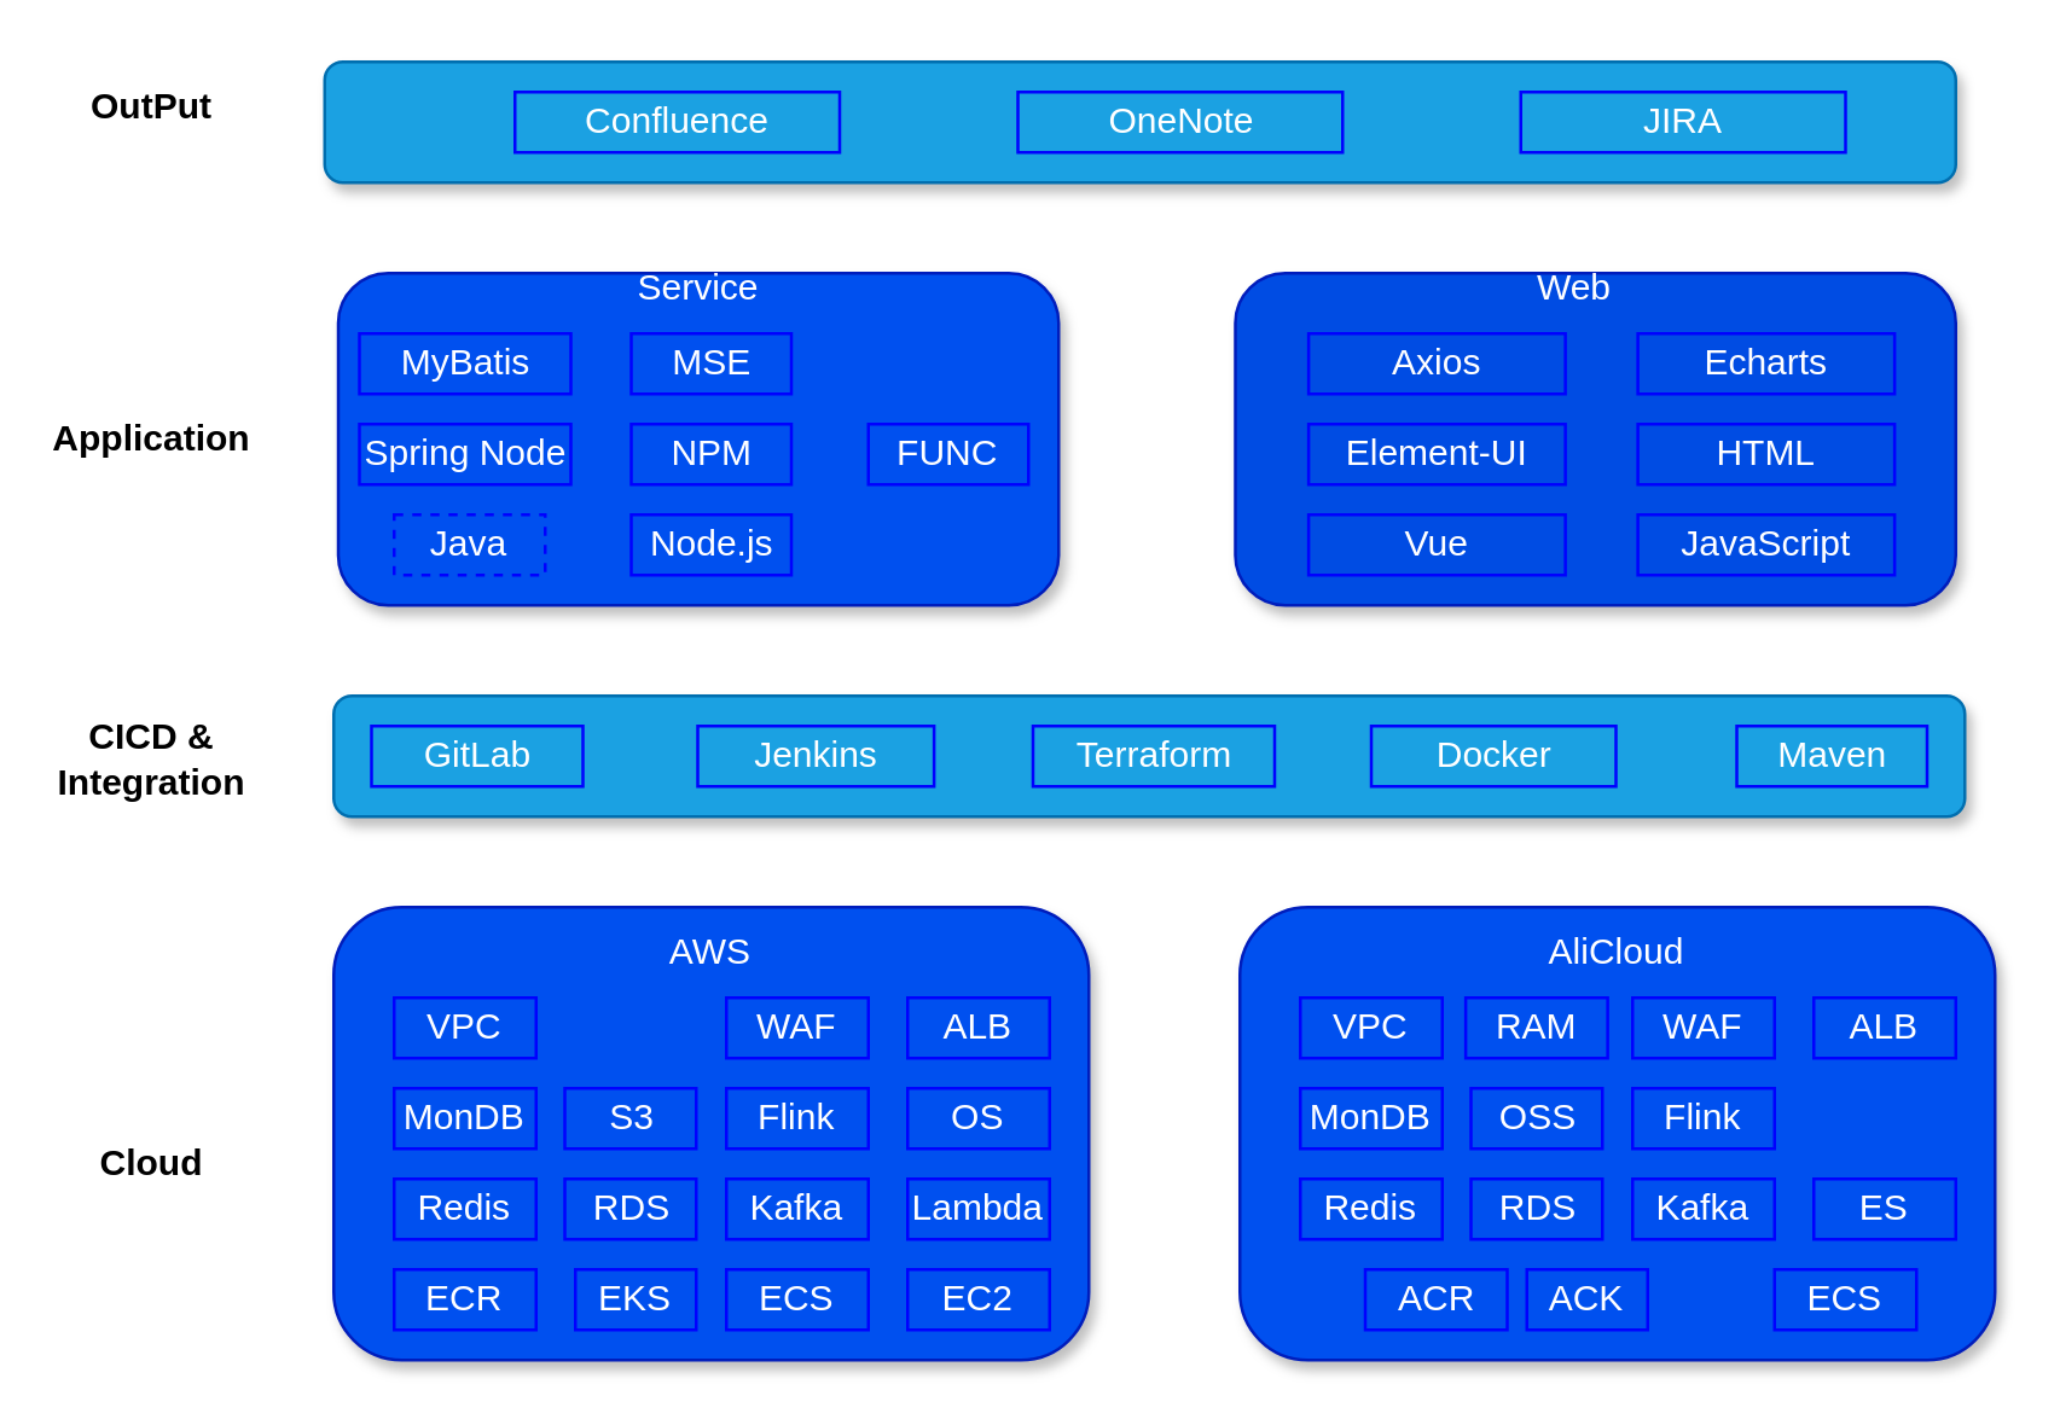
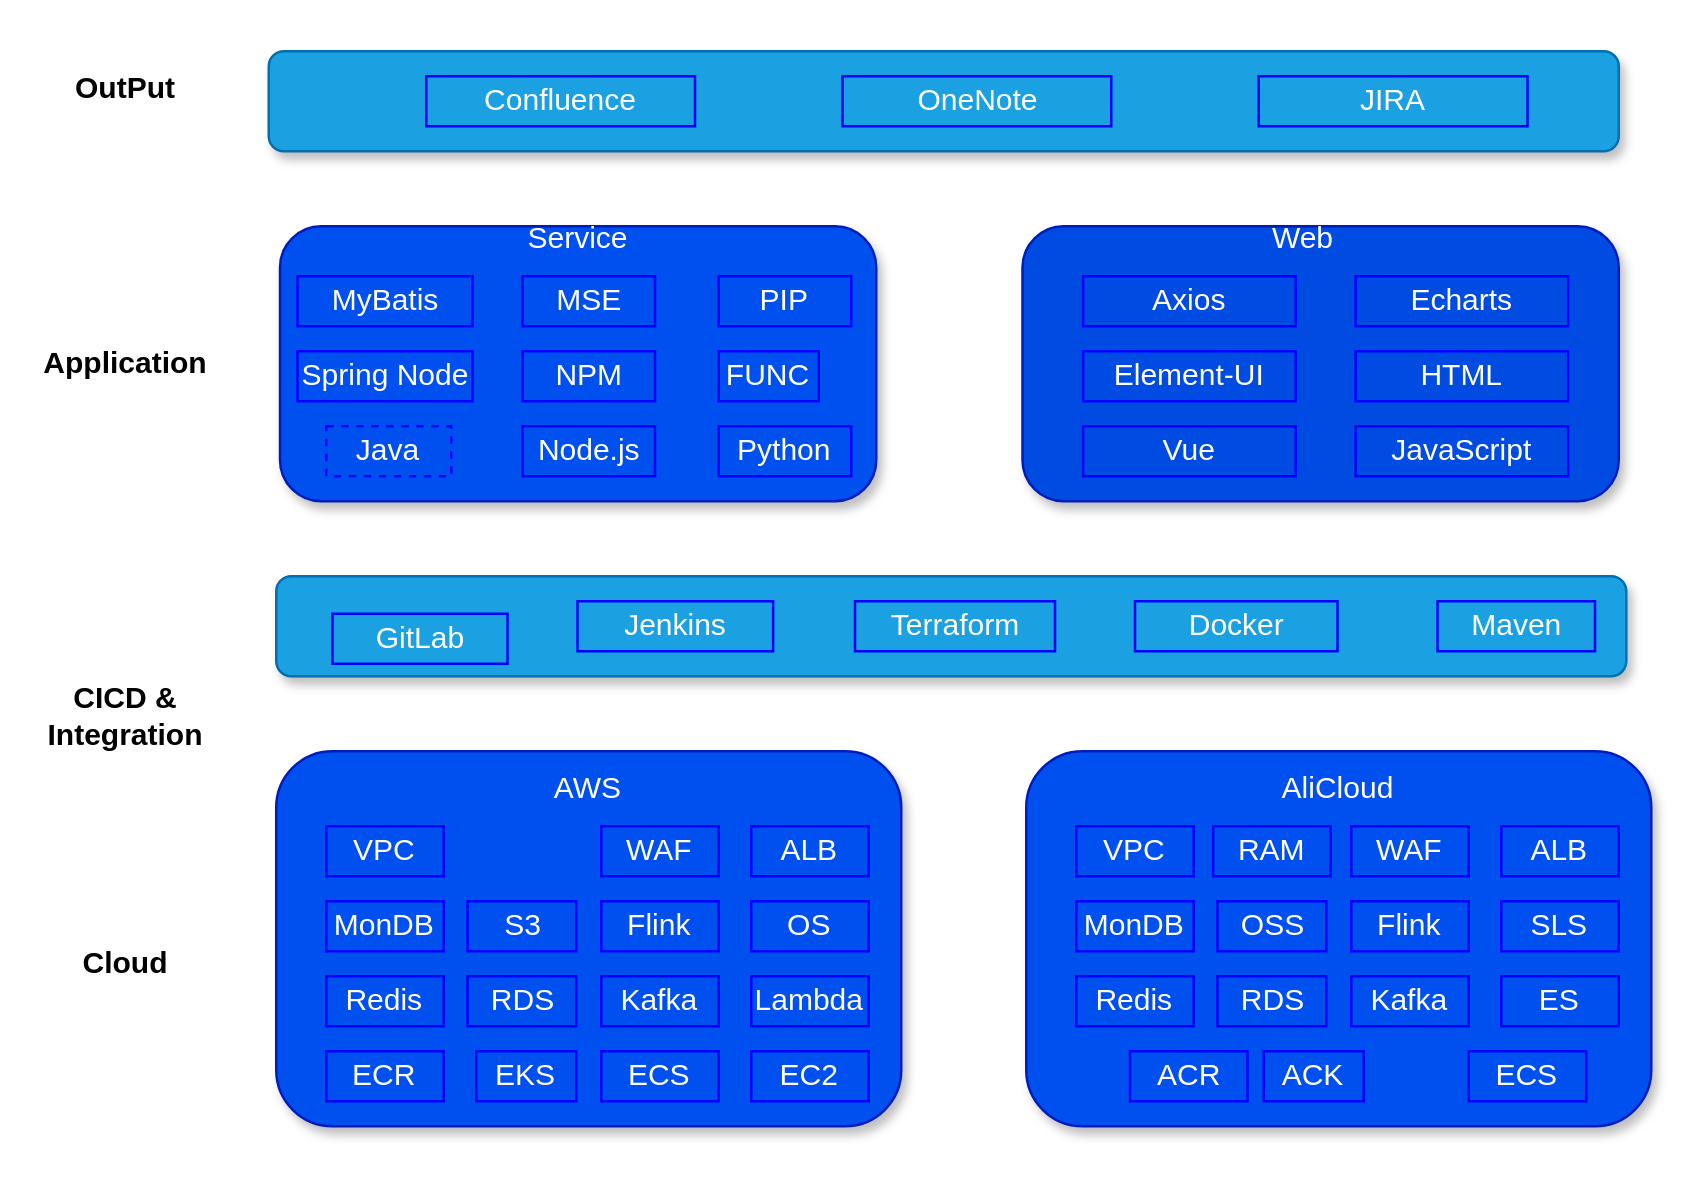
  <mxCell id="0" />
  <mxCell id="1" parent="0" />
  <mxCell id="2" value="" style="rounded=1;whiteSpace=wrap;html=1;glass=0;shadow=1;fillColor=#0050ef;strokeColor=#001DBC;fontStyle=1;fontColor=#ffffff;" vertex="1" parent="1"><mxGeometry x="110" y="300" width="250" height="150" as="geometry" /></mxCell>
- <mxCell id="3" value="CICD &amp;amp;&lt;br&gt;Integration" style="text;html=1;align=center;verticalAlign=middle;whiteSpace=wrap;rounded=0;fontStyle=1" vertex="1" parent="1"><mxGeometry x="20" y="236" width="60" height="30" as="geometry" /></mxCell>
+ <mxCell id="3" value="CICD &amp;amp;&lt;br&gt;Integration" style="text;html=1;align=center;verticalAlign=middle;whiteSpace=wrap;rounded=0;fontStyle=1" vertex="1" parent="1"><mxGeometry x="20" y="271" width="60" height="30" as="geometry" /></mxCell>
  <mxCell id="4" value="EKS" style="rounded=0;whiteSpace=wrap;html=1;fillColor=none;strokeColor=#0000FF;fontColor=#FFFFFF;" vertex="1" parent="1"><mxGeometry x="190" y="420" width="40" height="20" as="geometry" /></mxCell>
  <mxCell id="5" value="ECR" style="rounded=0;whiteSpace=wrap;html=1;fillColor=none;strokeColor=#0000FF;fontColor=#FFFFFF;" vertex="1" parent="1"><mxGeometry x="130" y="420" width="47" height="20" as="geometry" /></mxCell>
  <mxCell id="6" value="ECS" style="rounded=0;whiteSpace=wrap;html=1;fillColor=none;strokeColor=#0000FF;fontColor=#FFFFFF;" vertex="1" parent="1"><mxGeometry x="240" y="420" width="47" height="20" as="geometry" /></mxCell>
  <mxCell id="7" value="EC2" style="rounded=0;whiteSpace=wrap;html=1;fillColor=none;strokeColor=#0000FF;fontColor=#FFFFFF;" vertex="1" parent="1"><mxGeometry x="300" y="420" width="47" height="20" as="geometry" /></mxCell>
  <mxCell id="8" value="Redis" style="rounded=0;whiteSpace=wrap;html=1;fillColor=none;strokeColor=#0000FF;fontColor=#FFFFFF;" vertex="1" parent="1"><mxGeometry x="130" y="390" width="47" height="20" as="geometry" /></mxCell>
  <mxCell id="9" value="RDS" style="rounded=0;whiteSpace=wrap;html=1;fillColor=none;strokeColor=#0000FF;fontColor=#FFFFFF;" vertex="1" parent="1"><mxGeometry x="186.5" y="390" width="43.5" height="20" as="geometry" /></mxCell>
  <mxCell id="10" value="Kafka" style="rounded=0;whiteSpace=wrap;html=1;fillColor=none;strokeColor=#0000FF;fontColor=#FFFFFF;" vertex="1" parent="1"><mxGeometry x="240" y="390" width="47" height="20" as="geometry" /></mxCell>
  <mxCell id="11" value="OS" style="rounded=0;whiteSpace=wrap;html=1;fillColor=none;strokeColor=#0000FF;fontColor=#FFFFFF;" vertex="1" parent="1"><mxGeometry x="300" y="360" width="47" height="20" as="geometry" /></mxCell>
  <mxCell id="12" value="MonDB" style="rounded=0;whiteSpace=wrap;html=1;fillColor=none;strokeColor=#0000FF;fontColor=#FFFFFF;" vertex="1" parent="1"><mxGeometry x="130" y="360" width="47" height="20" as="geometry" /></mxCell>
  <mxCell id="13" value="S3" style="rounded=0;whiteSpace=wrap;html=1;fillColor=none;strokeColor=#0000FF;fontColor=#FFFFFF;" vertex="1" parent="1"><mxGeometry x="186.5" y="360" width="43.5" height="20" as="geometry" /></mxCell>
  <mxCell id="14" value="Flink" style="rounded=0;whiteSpace=wrap;html=1;fillColor=none;strokeColor=#0000FF;fontColor=#FFFFFF;" vertex="1" parent="1"><mxGeometry x="240" y="360" width="47" height="20" as="geometry" /></mxCell>
  <mxCell id="15" value="Lambda" style="rounded=0;whiteSpace=wrap;html=1;fillColor=none;strokeColor=#0000FF;fontColor=#FFFFFF;" vertex="1" parent="1"><mxGeometry x="300" y="390" width="47" height="20" as="geometry" /></mxCell>
  <mxCell id="16" value="VPC" style="rounded=0;whiteSpace=wrap;html=1;fillColor=none;strokeColor=#0000FF;fontColor=#FFFFFF;" vertex="1" parent="1"><mxGeometry x="130" y="330" width="47" height="20" as="geometry" /></mxCell>
  <mxCell id="17" value="WAF" style="rounded=0;whiteSpace=wrap;html=1;fillColor=none;strokeColor=#0000FF;fontColor=#FFFFFF;" vertex="1" parent="1"><mxGeometry x="240" y="330" width="47" height="20" as="geometry" /></mxCell>
  <mxCell id="18" value="ALB" style="rounded=0;whiteSpace=wrap;html=1;fillColor=none;strokeColor=#0000FF;fontColor=#FFFFFF;" vertex="1" parent="1"><mxGeometry x="300" y="330" width="47" height="20" as="geometry" /></mxCell>
  <mxCell id="19" value="AWS" style="text;html=1;align=center;verticalAlign=middle;whiteSpace=wrap;rounded=0;fontColor=#FFFFFF;" vertex="1" parent="1"><mxGeometry x="205" y="300" width="60" height="30" as="geometry" /></mxCell>
  <mxCell id="20" value="" style="rounded=1;whiteSpace=wrap;html=1;glass=0;shadow=1;fillColor=#0050ef;strokeColor=#001DBC;fontStyle=1;fontColor=#ffffff;" vertex="1" parent="1"><mxGeometry x="410" y="300" width="250" height="150" as="geometry" /></mxCell>
  <mxCell id="21" value="ACK" style="rounded=0;whiteSpace=wrap;html=1;fillColor=none;strokeColor=#0000FF;fontColor=#FFFFFF;" vertex="1" parent="1"><mxGeometry x="505" y="420" width="40" height="20" as="geometry" /></mxCell>
  <mxCell id="22" value="ACR" style="rounded=0;whiteSpace=wrap;html=1;fillColor=none;strokeColor=#0000FF;fontColor=#FFFFFF;" vertex="1" parent="1"><mxGeometry x="451.5" y="420" width="47" height="20" as="geometry" /></mxCell>
  <mxCell id="23" value="ECS" style="rounded=0;whiteSpace=wrap;html=1;fillColor=none;strokeColor=#0000FF;fontColor=#FFFFFF;" vertex="1" parent="1"><mxGeometry x="587" y="420" width="47" height="20" as="geometry" /></mxCell>
  <mxCell id="24" value="Redis" style="rounded=0;whiteSpace=wrap;html=1;fillColor=none;strokeColor=#0000FF;fontColor=#FFFFFF;" vertex="1" parent="1"><mxGeometry x="430" y="390" width="47" height="20" as="geometry" /></mxCell>
  <mxCell id="25" value="RDS" style="rounded=0;whiteSpace=wrap;html=1;fillColor=none;strokeColor=#0000FF;fontColor=#FFFFFF;" vertex="1" parent="1"><mxGeometry x="486.5" y="390" width="43.5" height="20" as="geometry" /></mxCell>
  <mxCell id="26" value="Kafka" style="rounded=0;whiteSpace=wrap;html=1;fillColor=none;strokeColor=#0000FF;fontColor=#FFFFFF;" vertex="1" parent="1"><mxGeometry x="540" y="390" width="47" height="20" as="geometry" /></mxCell>
+ <mxCell id="27" value="SLS" style="rounded=0;whiteSpace=wrap;html=1;fillColor=none;strokeColor=#0000FF;fontColor=#FFFFFF;" vertex="1" parent="1"><mxGeometry x="600" y="360" width="47" height="20" as="geometry" /></mxCell>
  <mxCell id="28" value="MonDB" style="rounded=0;whiteSpace=wrap;html=1;fillColor=none;strokeColor=#0000FF;fontColor=#FFFFFF;" vertex="1" parent="1"><mxGeometry x="430" y="360" width="47" height="20" as="geometry" /></mxCell>
  <mxCell id="29" value="OSS" style="rounded=0;whiteSpace=wrap;html=1;fillColor=none;strokeColor=#0000FF;fontColor=#FFFFFF;" vertex="1" parent="1"><mxGeometry x="486.5" y="360" width="43.5" height="20" as="geometry" /></mxCell>
  <mxCell id="30" value="Flink" style="rounded=0;whiteSpace=wrap;html=1;fillColor=none;strokeColor=#0000FF;fontColor=#FFFFFF;" vertex="1" parent="1"><mxGeometry x="540" y="360" width="47" height="20" as="geometry" /></mxCell>
  <mxCell id="31" value="ES" style="rounded=0;whiteSpace=wrap;html=1;fillColor=none;strokeColor=#0000FF;fontColor=#FFFFFF;" vertex="1" parent="1"><mxGeometry x="600" y="390" width="47" height="20" as="geometry" /></mxCell>
  <mxCell id="32" value="VPC" style="rounded=0;whiteSpace=wrap;html=1;fillColor=none;strokeColor=#0000FF;fontColor=#FFFFFF;" vertex="1" parent="1"><mxGeometry x="430" y="330" width="47" height="20" as="geometry" /></mxCell>
  <mxCell id="33" value="RAM" style="rounded=0;whiteSpace=wrap;html=1;fillColor=none;strokeColor=#0000FF;fontColor=#FFFFFF;" vertex="1" parent="1"><mxGeometry x="484.75" y="330" width="47" height="20" as="geometry" /></mxCell>
  <mxCell id="34" value="WAF" style="rounded=0;whiteSpace=wrap;html=1;fillColor=none;strokeColor=#0000FF;fontColor=#FFFFFF;" vertex="1" parent="1"><mxGeometry x="540" y="330" width="47" height="20" as="geometry" /></mxCell>
  <mxCell id="35" value="ALB" style="rounded=0;whiteSpace=wrap;html=1;fillColor=none;strokeColor=#0000FF;fontColor=#FFFFFF;" vertex="1" parent="1"><mxGeometry x="600" y="330" width="47" height="20" as="geometry" /></mxCell>
  <mxCell id="36" value="AliCloud" style="text;html=1;align=center;verticalAlign=middle;whiteSpace=wrap;rounded=0;fontColor=#FFFFFF;" vertex="1" parent="1"><mxGeometry x="505" y="300" width="60" height="30" as="geometry" /></mxCell>
  <mxCell id="37" value="" style="rounded=1;whiteSpace=wrap;html=1;glass=0;shadow=1;fillColor=#1ba1e2;strokeColor=#006EAF;fontStyle=1;fontColor=#ffffff;" vertex="1" parent="1"><mxGeometry x="110" y="230" width="540" height="40" as="geometry" /></mxCell>
  <mxCell id="38" value="Maven" style="rounded=0;whiteSpace=wrap;html=1;fillColor=none;strokeColor=#0000FF;fontColor=#FFFFFF;" vertex="1" parent="1"><mxGeometry x="574.5" y="240" width="63" height="20" as="geometry" /></mxCell>
- <mxCell id="39" value="GitLab" style="rounded=0;whiteSpace=wrap;html=1;fillColor=none;strokeColor=#0000FF;fontColor=#FFFFFF;" vertex="1" parent="1"><mxGeometry x="122.5" y="240" width="70" height="20" as="geometry" /></mxCell>
+ <mxCell id="39" value="GitLab" style="rounded=0;whiteSpace=wrap;html=1;fillColor=none;strokeColor=#0000FF;fontColor=#FFFFFF;" vertex="1" parent="1"><mxGeometry x="132.5" y="245" width="70" height="20" as="geometry" /></mxCell>
  <mxCell id="40" value="Jenkins" style="rounded=0;whiteSpace=wrap;html=1;fillColor=none;strokeColor=#0000FF;fontColor=#FFFFFF;" vertex="1" parent="1"><mxGeometry x="230.5" y="240" width="78.25" height="20" as="geometry" /></mxCell>
  <mxCell id="41" value="Terraform" style="rounded=0;whiteSpace=wrap;html=1;fillColor=none;strokeColor=#0000FF;fontColor=#FFFFFF;" vertex="1" parent="1"><mxGeometry x="341.5" y="240" width="80" height="20" as="geometry" /></mxCell>
  <mxCell id="42" value="Docker" style="rounded=0;whiteSpace=wrap;html=1;fillColor=none;strokeColor=#0000FF;fontColor=#FFFFFF;" vertex="1" parent="1"><mxGeometry x="453.5" y="240" width="81" height="20" as="geometry" /></mxCell>
  <mxCell id="43" value="" style="rounded=1;whiteSpace=wrap;html=1;glass=0;shadow=1;fillColor=#0050ef;strokeColor=#001DBC;fontStyle=1;fontColor=#ffffff;" vertex="1" parent="1"><mxGeometry x="111.5" y="90" width="238.5" height="110" as="geometry" /></mxCell>
  <mxCell id="44" value="Java" style="rounded=0;whiteSpace=wrap;html=1;fillColor=none;strokeColor=#0000FF;fontColor=#FFFFFF;dashed=1;" vertex="1" parent="1"><mxGeometry x="130" y="170" width="50" height="20" as="geometry" /></mxCell>
  <mxCell id="45" value="Spring Node" style="rounded=0;whiteSpace=wrap;html=1;fillColor=none;strokeColor=#0000FF;fontColor=#FFFFFF;" vertex="1" parent="1"><mxGeometry x="118.5" y="140" width="70" height="20" as="geometry" /></mxCell>
  <mxCell id="46" value="MyBatis" style="rounded=0;whiteSpace=wrap;html=1;fillColor=none;strokeColor=#0000FF;fontColor=#FFFFFF;" vertex="1" parent="1"><mxGeometry x="118.5" y="110" width="70" height="20" as="geometry" /></mxCell>
  <mxCell id="47" value="Node.js" style="rounded=0;whiteSpace=wrap;html=1;fillColor=none;strokeColor=#0000FF;fontColor=#FFFFFF;" vertex="1" parent="1"><mxGeometry x="208.5" y="170" width="53" height="20" as="geometry" /></mxCell>
- <mxCell id="48" value="FUNC" style="rounded=0;whiteSpace=wrap;html=1;fillColor=none;strokeColor=#0000FF;fontColor=#FFFFFF;" vertex="1" parent="1"><mxGeometry x="287" y="140" width="53" height="20" as="geometry" /></mxCell>
+ <mxCell id="48" value="FUNC" style="rounded=0;whiteSpace=wrap;html=1;fillColor=none;strokeColor=#0000FF;fontColor=#FFFFFF;" vertex="1" parent="1"><mxGeometry x="287" y="140" width="40" height="20" as="geometry" /></mxCell>
  <mxCell id="49" value="NPM" style="rounded=0;whiteSpace=wrap;html=1;fillColor=none;strokeColor=#0000FF;fontColor=#FFFFFF;" vertex="1" parent="1"><mxGeometry x="208.5" y="140" width="53" height="20" as="geometry" /></mxCell>
  <mxCell id="50" value="MSE" style="rounded=0;whiteSpace=wrap;html=1;fillColor=none;strokeColor=#0000FF;fontColor=#FFFFFF;" vertex="1" parent="1"><mxGeometry x="208.5" y="110" width="53" height="20" as="geometry" /></mxCell>
+ <mxCell id="51" value="Python" style="rounded=0;whiteSpace=wrap;html=1;fillColor=none;strokeColor=#0000FF;fontColor=#FFFFFF;" vertex="1" parent="1"><mxGeometry x="287" y="170" width="53" height="20" as="geometry" /></mxCell>
+ <mxCell id="52" value="PIP" style="rounded=0;whiteSpace=wrap;html=1;fillColor=none;strokeColor=#0000FF;fontColor=#FFFFFF;" vertex="1" parent="1"><mxGeometry x="287" y="110" width="53" height="20" as="geometry" /></mxCell>
  <mxCell id="53" value="Service" style="text;html=1;align=center;verticalAlign=middle;whiteSpace=wrap;rounded=0;fontColor=#FFFFFF;" vertex="1" parent="1"><mxGeometry x="201" y="80" width="60" height="30" as="geometry" /></mxCell>
  <mxCell id="54" value="" style="rounded=1;whiteSpace=wrap;html=1;glass=0;shadow=1;fillColor=#004CE3;strokeColor=#001DBC;fontStyle=1;gradientDirection=north;fontColor=#FFFFFF;" vertex="1" parent="1"><mxGeometry x="408.5" y="90" width="238.5" height="110" as="geometry" /></mxCell>
  <mxCell id="55" value="Web" style="text;html=1;align=center;verticalAlign=middle;whiteSpace=wrap;rounded=0;fontColor=#FFFFFF;" vertex="1" parent="1"><mxGeometry x="491.25" y="80" width="60" height="30" as="geometry" /></mxCell>
  <mxCell id="56" value="Vue" style="rounded=0;whiteSpace=wrap;html=1;fillColor=none;strokeColor=#0000FF;fontColor=#FFFFFF;" vertex="1" parent="1"><mxGeometry x="432.75" y="170" width="85" height="20" as="geometry" /></mxCell>
  <mxCell id="57" value="JavaScript" style="rounded=0;whiteSpace=wrap;html=1;fillColor=none;strokeColor=#0000FF;fontColor=#FFFFFF;" vertex="1" parent="1"><mxGeometry x="541.75" y="170" width="85" height="20" as="geometry" /></mxCell>
  <mxCell id="58" value="Element-UI" style="rounded=0;whiteSpace=wrap;html=1;fillColor=none;strokeColor=#0000FF;fontColor=#FFFFFF;" vertex="1" parent="1"><mxGeometry x="432.75" y="140" width="85" height="20" as="geometry" /></mxCell>
  <mxCell id="59" value="HTML" style="rounded=0;whiteSpace=wrap;html=1;fillColor=none;strokeColor=#0000FF;fontColor=#FFFFFF;" vertex="1" parent="1"><mxGeometry x="541.75" y="140" width="85" height="20" as="geometry" /></mxCell>
  <mxCell id="60" value="Axios" style="rounded=0;whiteSpace=wrap;html=1;fillColor=none;strokeColor=#0000FF;fontColor=#FFFFFF;" vertex="1" parent="1"><mxGeometry x="432.75" y="110" width="85" height="20" as="geometry" /></mxCell>
  <mxCell id="61" value="Echarts" style="rounded=0;whiteSpace=wrap;html=1;fillColor=none;strokeColor=#0000FF;fontColor=#FFFFFF;" vertex="1" parent="1"><mxGeometry x="541.75" y="110" width="85" height="20" as="geometry" /></mxCell>
  <mxCell id="62" value="" style="rounded=1;whiteSpace=wrap;html=1;glass=0;shadow=1;fillColor=#1ba1e2;strokeColor=#006EAF;fontStyle=1;fontColor=#ffffff;" vertex="1" parent="1"><mxGeometry x="107" y="20" width="540" height="40" as="geometry" /></mxCell>
  <mxCell id="63" value="Confluence" style="rounded=0;whiteSpace=wrap;html=1;fillColor=none;strokeColor=#0000FF;fontColor=#FFFFFF;" vertex="1" parent="1"><mxGeometry x="170" y="30" width="107.5" height="20" as="geometry" /></mxCell>
  <mxCell id="64" value="JIRA" style="rounded=0;whiteSpace=wrap;html=1;fillColor=none;strokeColor=#0000FF;fontColor=#FFFFFF;" vertex="1" parent="1"><mxGeometry x="503" y="30" width="107.5" height="20" as="geometry" /></mxCell>
  <mxCell id="65" value="OneNote" style="rounded=0;whiteSpace=wrap;html=1;fillColor=none;strokeColor=#0000FF;fontColor=#FFFFFF;" vertex="1" parent="1"><mxGeometry x="336.5" y="30" width="107.5" height="20" as="geometry" /></mxCell>
  <mxCell id="66" value="Cloud" style="text;html=1;align=center;verticalAlign=middle;whiteSpace=wrap;rounded=0;fontStyle=1" vertex="1" parent="1"><mxGeometry x="20" y="370" width="60" height="30" as="geometry" /></mxCell>
  <mxCell id="67" value="Application" style="text;html=1;align=center;verticalAlign=middle;whiteSpace=wrap;rounded=0;fontStyle=1" vertex="1" parent="1"><mxGeometry x="20" y="130" width="60" height="30" as="geometry" /></mxCell>
  <mxCell id="68" value="OutPut" style="text;html=1;align=center;verticalAlign=middle;whiteSpace=wrap;rounded=0;fontStyle=1" vertex="1" parent="1"><mxGeometry x="20" y="20" width="60" height="30" as="geometry" /></mxCell>
